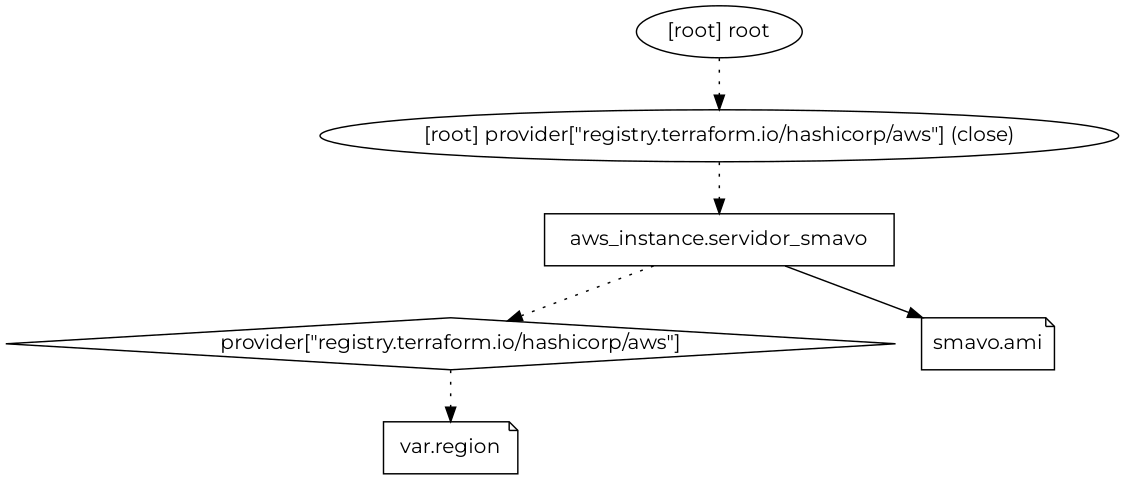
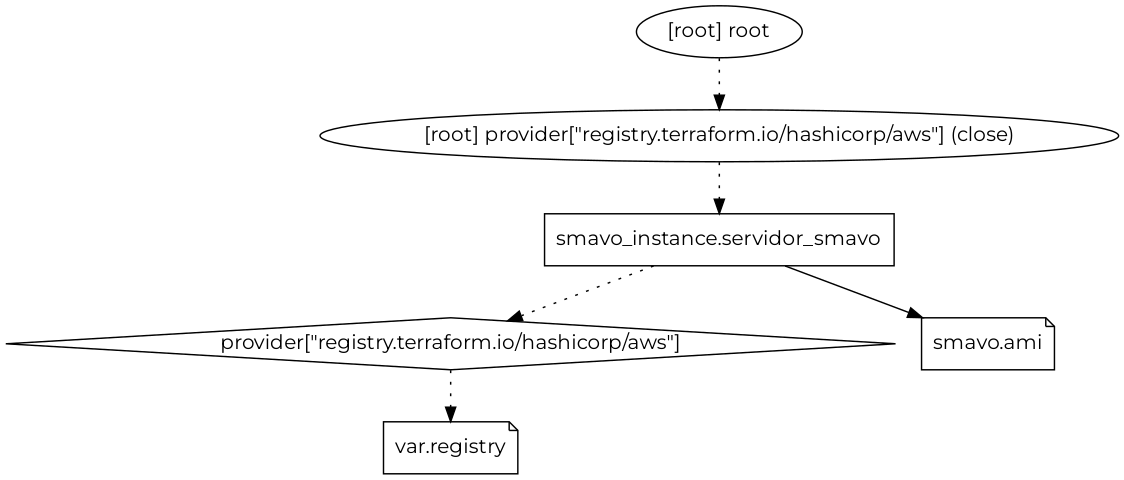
  digraph {
    compound=true
    fontname=Montserrat
    newrank=true
    node [fontname=Montserrat]
    edge [fontname=Montserrat style=dotted]
-   n1 [label="aws_instance.servidor_smavo" shape=box]
+   n1 [label="smavo_instance.servidor_smavo" shape=box]
    n2 [label="provider[\"registry.terraform.io/hashicorp/aws\"]" shape=diamond]
    n3 [label="smavo.ami" shape=note]
-   n4 [label="var.region" shape=note]
+   n4 [label="var.registry" shape=note]
    "[root] provider[\"registry.terraform.io/hashicorp/aws\"] (close)"
    "[root] root"
    subgraph sub_1 {
      n1
      n2
      n3
      n4
      "[root] provider[\"registry.terraform.io/hashicorp/aws\"] (close)"
      "[root] root"
    }
    n1 -> n2
    n1 -> n3 [style=solid]
    n2 -> n4
    "[root] provider[\"registry.terraform.io/hashicorp/aws\"] (close)" -> n1
    "[root] root" -> "[root] provider[\"registry.terraform.io/hashicorp/aws\"] (close)"
  }
